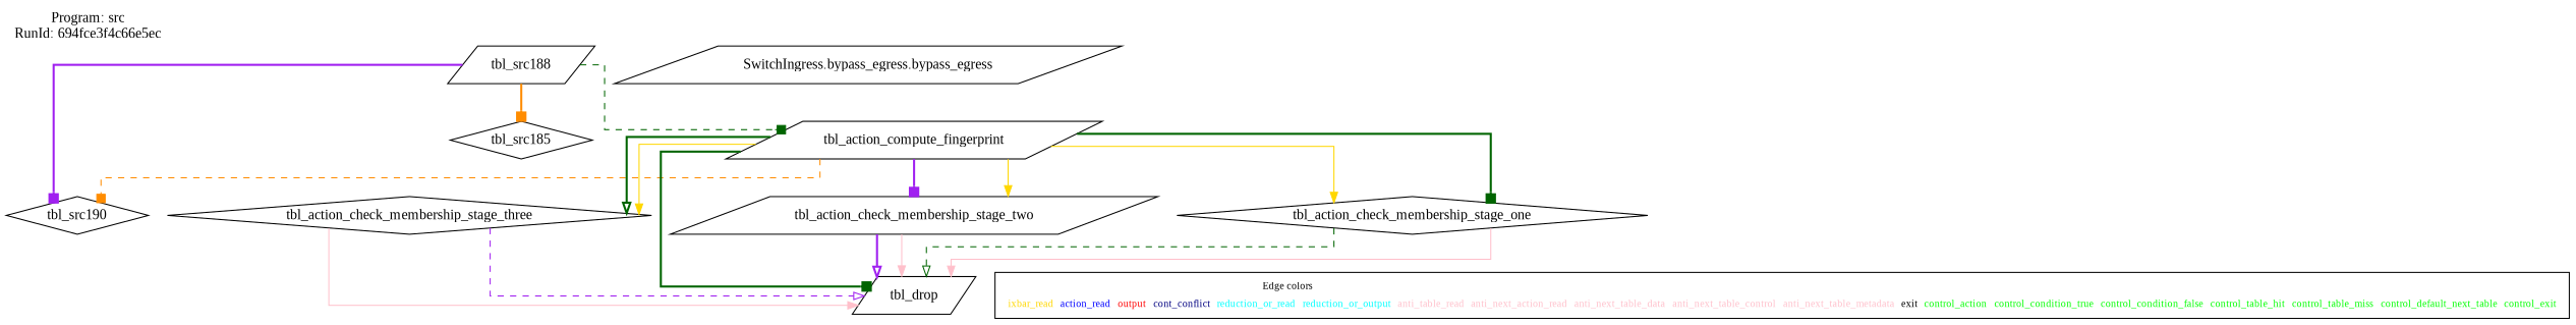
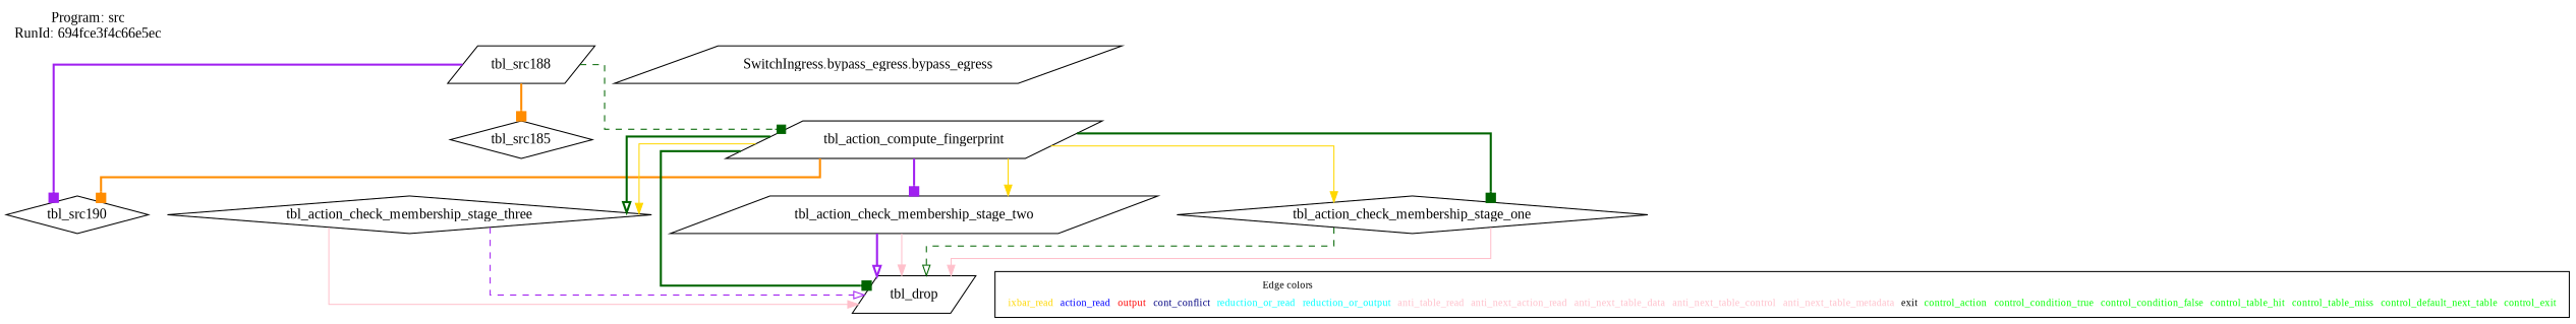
  digraph {
    fontname="Liberation Serif"
    label="Program: src\nRunId: 694fce3f4c66e5ec\n"
    labeljust=l
    labelloc=t
    rankdir=TB
    splines=ortho
    node [fontname="Liberation Serif" shape=parallelogram]
    edge [arrowhead=box color=darkgreen fontname="Liberation Serif" style=bold]
    tbl_src190 [shape=diamond]
    tbl_action_check_membership_stage_three [shape=diamond]
    tbl_action_check_membership_stage_two
    tbl_action_check_membership_stage_one [shape=diamond]
    tbl_drop
    n6 [fontsize=10 label=<<table border="0" cellborder="0"><tr><td colspan="8">Edge colors</td></tr><tr><td><font color="gold">ixbar_read</font></td><td><font color="blue">action_read</font></td><td><font color="red">output</font></td><td><font color="navy">cont_conflict</font></td><td><font color="cyan">reduction_or_read</font></td><td><font color="cyan">reduction_or_output</font></td><td><font color="pink">anti_table_read</font></td><td><font color="pink">anti_next_action_read</font></td><td><font color="pink">anti_next_table_data</font></td><td><font color="pink">anti_next_table_control</font></td><td><font color="pink">anti_next_table_metadata</font></td><td><font color="black">exit</font></td><td><font color="green">control_action</font></td><td><font color="green">control_condition_true</font></td><td><font color="green">control_condition_false</font></td><td><font color="green">control_table_hit</font></td><td><font color="green">control_table_miss</font></td><td><font color="green">control_default_next_table</font></td><td><font color="green">control_exit</font></td></tr></table>> shape=record]
    tbl_src188
    tbl_src185 [shape=diamond]
    tbl_action_compute_fingerprint
    "SwitchIngress.bypass_egress.bypass_egress"
    subgraph sub_1 {
      rank=same
      tbl_src190
      tbl_action_check_membership_stage_three
      tbl_action_check_membership_stage_two
      tbl_action_check_membership_stage_one
    }
    subgraph sub_2 {
      rank=same
      tbl_drop
    }
    subgraph sub_3 {
      rank=max
      subgraph cluster_4 {
        rank=max
        n6
      }
    }
    tbl_action_check_membership_stage_three -> tbl_drop [arrowhead=onormal color=purple style=dashed]
    tbl_action_check_membership_stage_three -> tbl_drop [color=pink arrowhead="" style=""]
    tbl_action_check_membership_stage_two -> tbl_drop [arrowhead=onormal color=purple]
    tbl_action_check_membership_stage_two -> tbl_drop [color=pink arrowhead="" style=""]
    tbl_action_check_membership_stage_one -> tbl_drop [arrowhead=onormal style=dashed]
    tbl_action_check_membership_stage_one -> tbl_drop [color=pink arrowhead="" style=""]
    tbl_src188 -> tbl_src190 [color=purple]
    tbl_src188 -> tbl_src185 [color=darkorange]
    tbl_src188 -> tbl_action_compute_fingerprint [style=dashed]
-   tbl_action_compute_fingerprint -> tbl_src190 [color=darkorange style=dashed]
+   tbl_action_compute_fingerprint -> tbl_src190 [color=darkorange]
    tbl_action_compute_fingerprint -> tbl_action_check_membership_stage_three [arrowhead=onormal]
    tbl_action_compute_fingerprint -> tbl_action_check_membership_stage_three [color=gold arrowhead="" style=""]
    tbl_action_compute_fingerprint -> tbl_action_check_membership_stage_two [color=purple]
    tbl_action_compute_fingerprint -> tbl_action_check_membership_stage_two [color=gold arrowhead="" style=""]
    tbl_action_compute_fingerprint -> tbl_action_check_membership_stage_one
    tbl_action_compute_fingerprint -> tbl_action_check_membership_stage_one [color=gold arrowhead="" style=""]
    tbl_action_compute_fingerprint -> tbl_drop
  }
